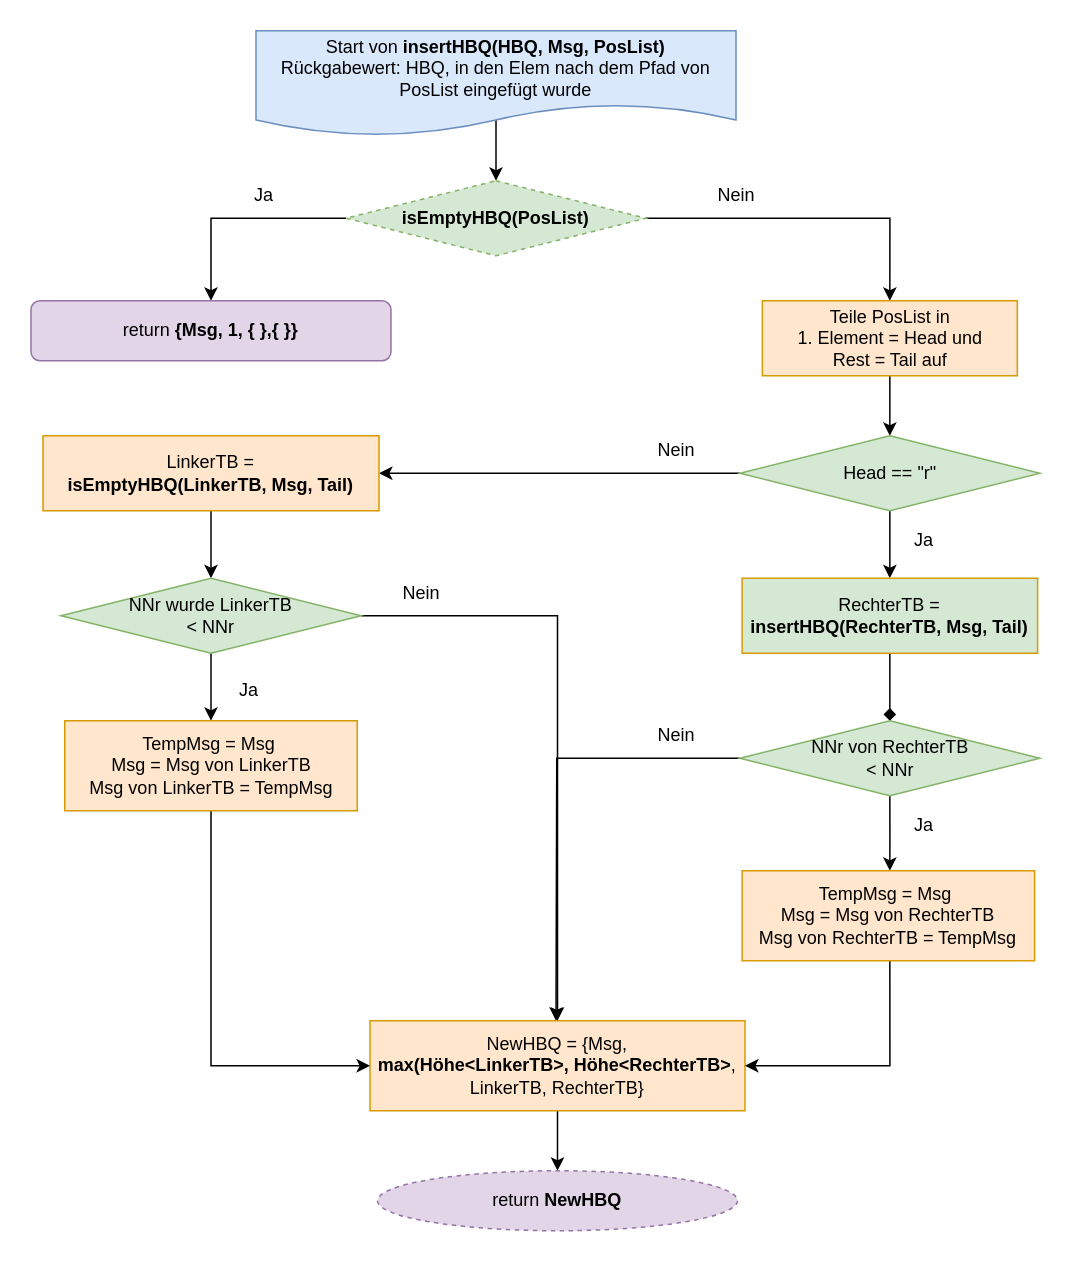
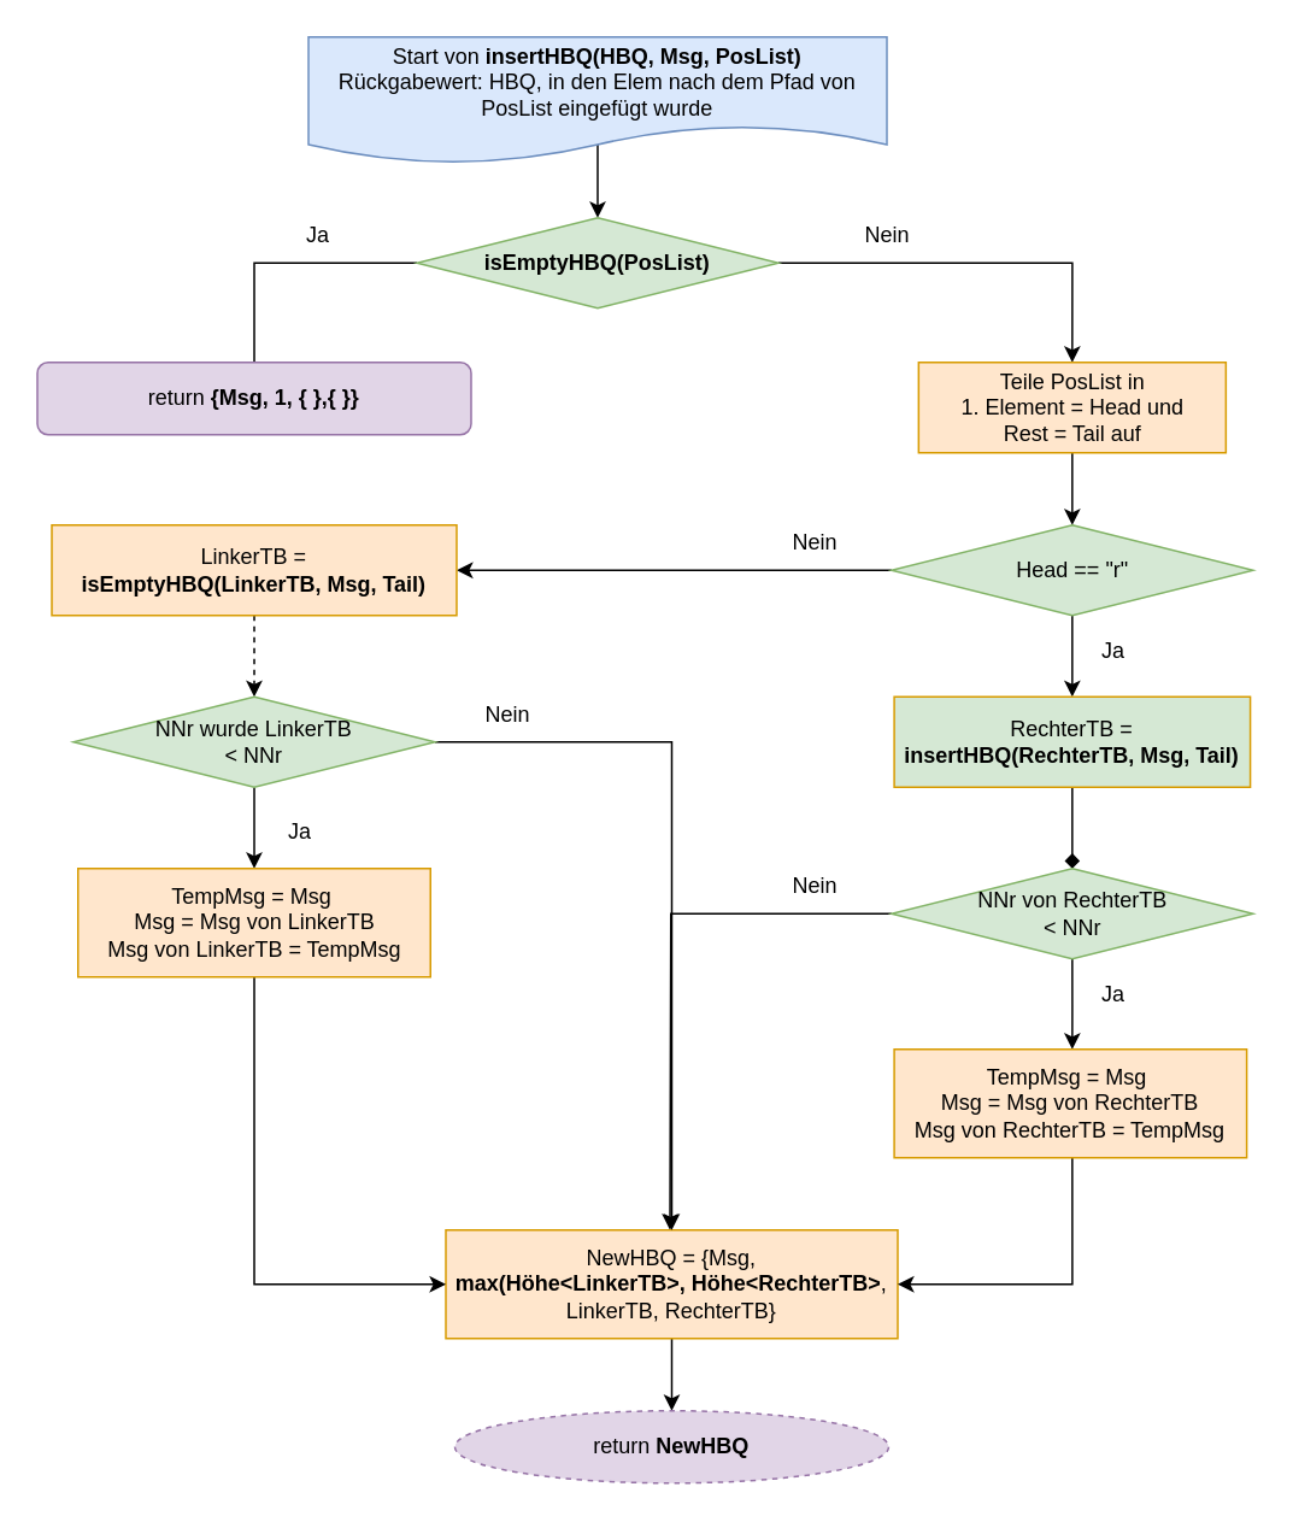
  <mxCell id="0" />
  <mxCell id="1" parent="0" />
  <mxCell id="2" style="edgeStyle=orthogonalEdgeStyle;rounded=0;orthogonalLoop=1;jettySize=auto;html=1;exitX=0.5;exitY=0;exitDx=0;exitDy=0;" parent="1" source="3" target="6" edge="1"><mxGeometry relative="1" as="geometry"><Array as="points"><mxPoint x="330.16" y="50" /><mxPoint x="330.16" y="50" /></Array></mxGeometry></mxCell>
  <mxCell id="3" value="Start von &lt;b&gt;insertHBQ(HBQ, Msg, PosList)&lt;/b&gt;&lt;br&gt;Rückgabewert: HBQ, in den Elem nach dem Pfad von PosList eingefügt wurde" style="shape=document;whiteSpace=wrap;html=1;boundedLbl=1;fillColor=#dae8fc;strokeColor=#6c8ebf;" parent="1" vertex="1"><mxGeometry x="170" y="20" width="320" height="70" as="geometry" /></mxCell>
- <mxCell id="4" style="edgeStyle=orthogonalEdgeStyle;rounded=0;orthogonalLoop=1;jettySize=auto;html=1;exitX=0;exitY=0.5;exitDx=0;exitDy=0;entryX=0.5;entryY=0;entryDx=0;entryDy=0;" parent="1" source="6" target="9" edge="1"><mxGeometry relative="1" as="geometry" /></mxCell>
+ <mxCell id="4" style="edgeStyle=orthogonalEdgeStyle;rounded=0;orthogonalLoop=1;jettySize=auto;html=1;exitX=0;exitY=0.5;exitDx=0;exitDy=0;entryX=0.5;entryY=0;entryDx=0;entryDy=0;endArrow=none;" parent="1" source="6" target="9" edge="1"><mxGeometry relative="1" as="geometry" /></mxCell>
  <mxCell id="5" style="edgeStyle=orthogonalEdgeStyle;rounded=0;orthogonalLoop=1;jettySize=auto;html=1;exitX=1;exitY=0.5;exitDx=0;exitDy=0;entryX=0.5;entryY=0;entryDx=0;entryDy=0;" parent="1" source="6" target="11" edge="1"><mxGeometry relative="1" as="geometry"><mxPoint x="514.08" y="200" as="targetPoint" /></mxGeometry></mxCell>
- <mxCell id="6" value="&lt;b&gt;isEmptyHBQ(PosList)&lt;/b&gt;" style="rhombus;whiteSpace=wrap;html=1;rounded=0;fillColor=#d5e8d4;strokeColor=#82b366;dashed=1;" parent="1" vertex="1"><mxGeometry x="230" y="120" width="200" height="50" as="geometry" /></mxCell>
+ <mxCell id="6" value="&lt;b&gt;isEmptyHBQ(PosList)&lt;/b&gt;" style="rhombus;whiteSpace=wrap;html=1;rounded=0;fillColor=#d5e8d4;strokeColor=#82b366;" parent="1" vertex="1"><mxGeometry x="230" y="120" width="200" height="50" as="geometry" /></mxCell>
  <mxCell id="7" value="Nein" style="text;html=1;align=center;verticalAlign=middle;resizable=0;points=[];autosize=1;strokeColor=none;fillColor=none;" parent="1" vertex="1"><mxGeometry x="470" y="120" width="40" height="20" as="geometry" /></mxCell>
  <mxCell id="8" value="Ja" style="text;html=1;align=center;verticalAlign=middle;resizable=0;points=[];autosize=1;strokeColor=none;fillColor=none;" parent="1" vertex="1"><mxGeometry x="160" y="120" width="30" height="20" as="geometry" /></mxCell>
  <mxCell id="9" value="return &lt;b&gt;{Msg, 1, { },{ }}&lt;/b&gt;" style="whiteSpace=wrap;html=1;fillColor=#e1d5e7;strokeColor=#9673a6;rounded=1;" parent="1" vertex="1"><mxGeometry x="20" y="200" width="240" height="40" as="geometry" /></mxCell>
  <mxCell id="10" style="edgeStyle=orthogonalEdgeStyle;rounded=0;orthogonalLoop=1;jettySize=auto;html=1;exitX=0.5;exitY=1;exitDx=0;exitDy=0;entryX=0.5;entryY=0;entryDx=0;entryDy=0;" parent="1" source="11" target="14" edge="1"><mxGeometry relative="1" as="geometry" /></mxCell>
  <mxCell id="11" value="Teile PosList in&lt;br&gt;1. Element = Head und&lt;br&gt;Rest = Tail auf" style="rounded=0;whiteSpace=wrap;html=1;fillColor=#ffe6cc;strokeColor=#d79b00;" parent="1" vertex="1"><mxGeometry x="507.56" y="200" width="170" height="50" as="geometry" /></mxCell>
  <mxCell id="12" style="edgeStyle=orthogonalEdgeStyle;rounded=0;orthogonalLoop=1;jettySize=auto;html=1;exitX=0;exitY=0.5;exitDx=0;exitDy=0;entryX=1;entryY=0.5;entryDx=0;entryDy=0;" parent="1" source="14" target="16" edge="1"><mxGeometry relative="1" as="geometry" /></mxCell>
  <mxCell id="13" style="edgeStyle=orthogonalEdgeStyle;rounded=0;orthogonalLoop=1;jettySize=auto;html=1;exitX=0.5;exitY=1;exitDx=0;exitDy=0;entryX=0.5;entryY=0;entryDx=0;entryDy=0;" parent="1" source="14" target="19" edge="1"><mxGeometry relative="1" as="geometry" /></mxCell>
  <mxCell id="14" value="Head == &quot;r&quot;" style="rhombus;whiteSpace=wrap;html=1;rounded=0;fillColor=#d5e8d4;strokeColor=#82b366;" parent="1" vertex="1"><mxGeometry x="492.56" y="290" width="200" height="50" as="geometry" /></mxCell>
- <mxCell id="15" style="edgeStyle=orthogonalEdgeStyle;rounded=0;orthogonalLoop=1;jettySize=auto;html=1;exitX=0.5;exitY=1;exitDx=0;exitDy=0;entryX=0.5;entryY=0;entryDx=0;entryDy=0;" parent="1" source="16" target="26" edge="1"><mxGeometry relative="1" as="geometry" /></mxCell>
+ <mxCell id="15" style="edgeStyle=orthogonalEdgeStyle;rounded=0;orthogonalLoop=1;jettySize=auto;html=1;exitX=0.5;exitY=1;exitDx=0;exitDy=0;entryX=0.5;entryY=0;entryDx=0;entryDy=0;dashed=1;" parent="1" source="16" target="26" edge="1"><mxGeometry relative="1" as="geometry" /></mxCell>
  <mxCell id="16" value="LinkerTB = &lt;br&gt;&lt;b&gt;isEmptyHBQ&lt;/b&gt;&lt;b&gt;(LinkerTB, Msg, Tail)&lt;/b&gt;" style="rounded=0;whiteSpace=wrap;html=1;fillColor=#ffe6cc;strokeColor=#d79b00;" parent="1" vertex="1"><mxGeometry x="28.01" y="290" width="223.98" height="50" as="geometry" /></mxCell>
  <mxCell id="17" style="edgeStyle=orthogonalEdgeStyle;rounded=0;orthogonalLoop=1;jettySize=auto;html=1;exitX=0.5;exitY=1;exitDx=0;exitDy=0;endArrow=diamond;" parent="1" source="19" target="30" edge="1"><mxGeometry relative="1" as="geometry" /></mxCell>
  <mxCell id="18" style="edgeStyle=orthogonalEdgeStyle;rounded=0;orthogonalLoop=1;jettySize=auto;html=1;exitX=0;exitY=0.5;exitDx=0;exitDy=0;" parent="1" source="30" edge="1"><mxGeometry relative="1" as="geometry"><mxPoint x="370" y="680" as="targetPoint" /></mxGeometry></mxCell>
  <mxCell id="19" value="RechterTB = &lt;br&gt;&lt;b&gt;insertHBQ(RechterTB, Msg, Tail)&lt;/b&gt;" style="rounded=0;whiteSpace=wrap;html=1;fillColor=#d5e8d4;strokeColor=#d79b00;" parent="1" vertex="1"><mxGeometry x="494.07" y="385" width="196.98" height="50" as="geometry" /></mxCell>
  <mxCell id="20" style="edgeStyle=orthogonalEdgeStyle;rounded=0;orthogonalLoop=1;jettySize=auto;html=1;exitX=0.5;exitY=1;exitDx=0;exitDy=0;entryX=0.5;entryY=0;entryDx=0;entryDy=0;" parent="1" source="21" target="23" edge="1"><mxGeometry relative="1" as="geometry" /></mxCell>
  <mxCell id="21" value="NewHBQ = {Msg, &lt;br&gt;&lt;b&gt;max(Höhe&amp;lt;LinkerTB&amp;gt;, Höhe&amp;lt;RechterTB&amp;gt;&lt;/b&gt;, &lt;br&gt;LinkerTB, RechterTB}" style="rounded=0;whiteSpace=wrap;html=1;fillColor=#ffe6cc;strokeColor=#d79b00;" parent="1" vertex="1"><mxGeometry x="246" y="680" width="250" height="60" as="geometry" /></mxCell>
  <mxCell id="22" value="Nein" style="text;html=1;align=center;verticalAlign=middle;resizable=0;points=[];autosize=1;strokeColor=none;fillColor=none;" parent="1" vertex="1"><mxGeometry x="430" y="290" width="40" height="20" as="geometry" /></mxCell>
  <mxCell id="23" value="return &lt;b&gt;NewHBQ&lt;/b&gt;" style="ellipse;whiteSpace=wrap;html=1;rounded=0;fillColor=#e1d5e7;strokeColor=#9673a6;dashed=1;" parent="1" vertex="1"><mxGeometry x="251" y="780" width="240" height="40" as="geometry" /></mxCell>
  <mxCell id="24" style="edgeStyle=orthogonalEdgeStyle;rounded=0;orthogonalLoop=1;jettySize=auto;html=1;exitX=0.5;exitY=1;exitDx=0;exitDy=0;entryX=0.5;entryY=0;entryDx=0;entryDy=0;" parent="1" source="26" target="28" edge="1"><mxGeometry relative="1" as="geometry" /></mxCell>
  <mxCell id="25" style="edgeStyle=orthogonalEdgeStyle;rounded=0;orthogonalLoop=1;jettySize=auto;html=1;exitX=1;exitY=0.5;exitDx=0;exitDy=0;entryX=0.5;entryY=0;entryDx=0;entryDy=0;" parent="1" source="26" target="21" edge="1"><mxGeometry relative="1" as="geometry" /></mxCell>
  <mxCell id="26" value="NNr wurde LinkerTB&lt;br&gt;&amp;lt; NNr" style="rhombus;whiteSpace=wrap;html=1;rounded=0;fillColor=#d5e8d4;strokeColor=#82b366;" parent="1" vertex="1"><mxGeometry x="40" y="385" width="200" height="50" as="geometry" /></mxCell>
  <mxCell id="27" style="edgeStyle=orthogonalEdgeStyle;rounded=0;orthogonalLoop=1;jettySize=auto;html=1;exitX=0.5;exitY=1;exitDx=0;exitDy=0;entryX=0;entryY=0.5;entryDx=0;entryDy=0;" parent="1" source="28" target="21" edge="1"><mxGeometry relative="1" as="geometry" /></mxCell>
  <mxCell id="28" value="TempMsg = Msg&amp;nbsp;&lt;br&gt;Msg = Msg von LinkerTB&lt;br&gt;Msg von LinkerTB = TempMsg" style="rounded=0;whiteSpace=wrap;html=1;fillColor=#ffe6cc;strokeColor=#d79b00;" parent="1" vertex="1"><mxGeometry x="42.5" y="480" width="195" height="60" as="geometry" /></mxCell>
  <mxCell id="29" style="edgeStyle=orthogonalEdgeStyle;rounded=0;orthogonalLoop=1;jettySize=auto;html=1;exitX=0.5;exitY=1;exitDx=0;exitDy=0;entryX=0.5;entryY=0;entryDx=0;entryDy=0;" parent="1" source="30" edge="1"><mxGeometry relative="1" as="geometry"><mxPoint x="592.56" y="580" as="targetPoint" /></mxGeometry></mxCell>
  <mxCell id="30" value="NNr von RechterTB&lt;br&gt;&amp;lt; NNr" style="rhombus;whiteSpace=wrap;html=1;rounded=0;fillColor=#d5e8d4;strokeColor=#82b366;" parent="1" vertex="1"><mxGeometry x="492.56" y="480" width="200" height="50" as="geometry" /></mxCell>
  <mxCell id="31" style="edgeStyle=orthogonalEdgeStyle;rounded=0;orthogonalLoop=1;jettySize=auto;html=1;exitX=0.5;exitY=1;exitDx=0;exitDy=0;entryX=1;entryY=0.5;entryDx=0;entryDy=0;" parent="1" target="21" edge="1"><mxGeometry relative="1" as="geometry"><mxPoint x="592.56" y="640" as="sourcePoint" /><Array as="points"><mxPoint x="593" y="710" /></Array></mxGeometry></mxCell>
  <mxCell id="32" value="Ja" style="text;html=1;align=center;verticalAlign=middle;resizable=0;points=[];autosize=1;strokeColor=none;fillColor=none;" parent="1" vertex="1"><mxGeometry x="600" y="350" width="30" height="20" as="geometry" /></mxCell>
  <mxCell id="33" value="Ja" style="text;html=1;align=center;verticalAlign=middle;resizable=0;points=[];autosize=1;strokeColor=none;fillColor=none;" parent="1" vertex="1"><mxGeometry x="600" y="540" width="30" height="20" as="geometry" /></mxCell>
  <mxCell id="34" value="Ja" style="text;html=1;align=center;verticalAlign=middle;resizable=0;points=[];autosize=1;strokeColor=none;fillColor=none;" parent="1" vertex="1"><mxGeometry x="150" y="450" width="30" height="20" as="geometry" /></mxCell>
  <mxCell id="35" value="Nein" style="text;html=1;align=center;verticalAlign=middle;resizable=0;points=[];autosize=1;strokeColor=none;fillColor=none;" parent="1" vertex="1"><mxGeometry x="260" y="385" width="40" height="20" as="geometry" /></mxCell>
  <mxCell id="36" value="Nein" style="text;html=1;align=center;verticalAlign=middle;resizable=0;points=[];autosize=1;strokeColor=none;fillColor=none;" parent="1" vertex="1"><mxGeometry x="430" y="480" width="40" height="20" as="geometry" /></mxCell>
  <mxCell id="37" value="TempMsg = Msg&amp;nbsp;&lt;br&gt;Msg = Msg von RechterTB&lt;br&gt;Msg von RechterTB = TempMsg" style="rounded=0;whiteSpace=wrap;html=1;fillColor=#ffe6cc;strokeColor=#d79b00;" parent="1" vertex="1"><mxGeometry x="494.07" y="580" width="195" height="60" as="geometry" /></mxCell>
